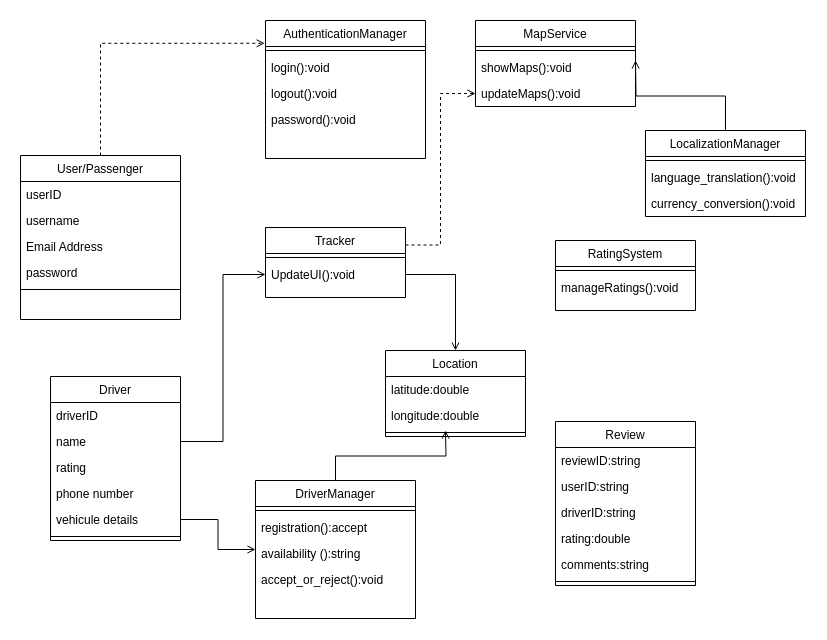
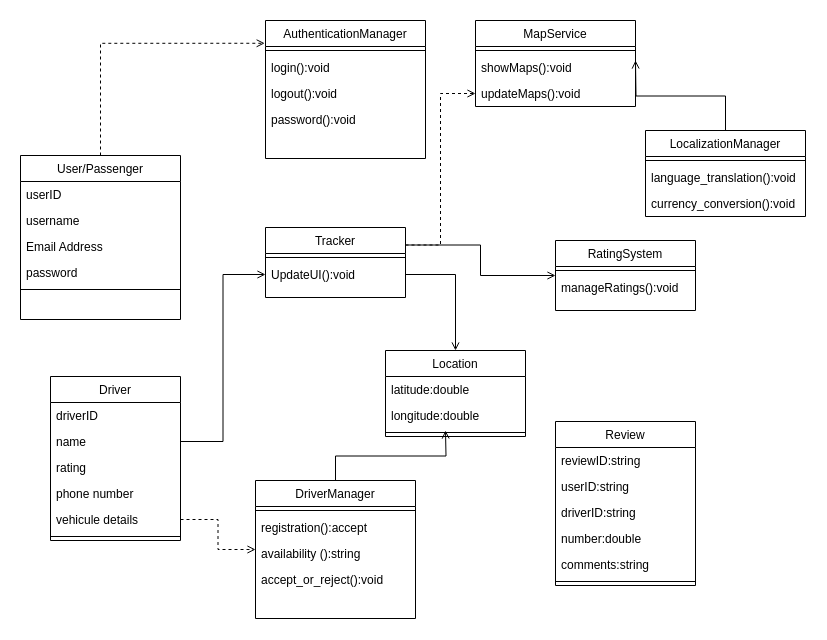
  <mxCell id="0" />
  <mxCell id="1" parent="0" />
  <mxCell id="2" value="Driver" style="swimlane;fontStyle=0;align=center;verticalAlign=top;childLayout=stackLayout;horizontal=1;startSize=26;horizontalStack=0;resizeParent=1;resizeLast=0;collapsible=1;marginBottom=0;rounded=0;shadow=0;strokeWidth=1;" vertex="1" parent="1"><mxGeometry x="50" y="376" width="130" height="164" as="geometry"><mxRectangle x="130" y="380" width="160" height="26" as="alternateBounds" /></mxGeometry></mxCell>
  <mxCell id="3" value="driverID" style="text;align=left;verticalAlign=top;spacingLeft=4;spacingRight=4;overflow=hidden;rotatable=0;points=[[0,0.5],[1,0.5]];portConstraint=eastwest;" vertex="1" parent="2"><mxGeometry y="26" width="130" height="26" as="geometry" /></mxCell>
  <mxCell id="4" value="name" style="text;align=left;verticalAlign=top;spacingLeft=4;spacingRight=4;overflow=hidden;rotatable=0;points=[[0,0.5],[1,0.5]];portConstraint=eastwest;rounded=0;shadow=0;html=0;" vertex="1" parent="2"><mxGeometry y="52" width="130" height="26" as="geometry" /></mxCell>
  <mxCell id="5" value="rating" style="text;align=left;verticalAlign=top;spacingLeft=4;spacingRight=4;overflow=hidden;rotatable=0;points=[[0,0.5],[1,0.5]];portConstraint=eastwest;rounded=0;shadow=0;html=0;" vertex="1" parent="2"><mxGeometry y="78" width="130" height="26" as="geometry" /></mxCell>
  <mxCell id="6" value="phone number" style="text;align=left;verticalAlign=top;spacingLeft=4;spacingRight=4;overflow=hidden;rotatable=0;points=[[0,0.5],[1,0.5]];portConstraint=eastwest;rounded=0;shadow=0;html=0;" vertex="1" parent="2"><mxGeometry y="104" width="130" height="26" as="geometry" /></mxCell>
  <mxCell id="7" value="vehicule details" style="text;align=left;verticalAlign=top;spacingLeft=4;spacingRight=4;overflow=hidden;rotatable=0;points=[[0,0.5],[1,0.5]];portConstraint=eastwest;rounded=0;shadow=0;html=0;" vertex="1" parent="2"><mxGeometry y="130" width="130" height="26" as="geometry" /></mxCell>
  <mxCell id="8" value="" style="line;html=1;strokeWidth=1;align=left;verticalAlign=middle;spacingTop=-1;spacingLeft=3;spacingRight=3;rotatable=0;labelPosition=right;points=[];portConstraint=eastwest;" vertex="1" parent="2"><mxGeometry y="156" width="130" height="8" as="geometry" /></mxCell>
  <mxCell id="9" value="User/Passenger" style="swimlane;fontStyle=0;align=center;verticalAlign=top;childLayout=stackLayout;horizontal=1;startSize=26;horizontalStack=0;resizeParent=1;resizeLast=0;collapsible=1;marginBottom=0;rounded=0;shadow=0;strokeWidth=1;" vertex="1" parent="1"><mxGeometry x="20" y="155" width="160" height="164" as="geometry"><mxRectangle x="230" y="140" width="160" height="26" as="alternateBounds" /></mxGeometry></mxCell>
  <mxCell id="10" value="userID" style="text;align=left;verticalAlign=top;spacingLeft=4;spacingRight=4;overflow=hidden;rotatable=0;points=[[0,0.5],[1,0.5]];portConstraint=eastwest;" vertex="1" parent="9"><mxGeometry y="26" width="160" height="26" as="geometry" /></mxCell>
  <mxCell id="11" value="username" style="text;align=left;verticalAlign=top;spacingLeft=4;spacingRight=4;overflow=hidden;rotatable=0;points=[[0,0.5],[1,0.5]];portConstraint=eastwest;rounded=0;shadow=0;html=0;" vertex="1" parent="9"><mxGeometry y="52" width="160" height="26" as="geometry" /></mxCell>
  <mxCell id="12" value="Email Address" style="text;align=left;verticalAlign=top;spacingLeft=4;spacingRight=4;overflow=hidden;rotatable=0;points=[[0,0.5],[1,0.5]];portConstraint=eastwest;rounded=0;shadow=0;html=0;" vertex="1" parent="9"><mxGeometry y="78" width="160" height="26" as="geometry" /></mxCell>
  <mxCell id="13" value="password" style="text;align=left;verticalAlign=top;spacingLeft=4;spacingRight=4;overflow=hidden;rotatable=0;points=[[0,0.5],[1,0.5]];portConstraint=eastwest;" vertex="1" parent="9"><mxGeometry y="104" width="160" height="26" as="geometry" /></mxCell>
  <mxCell id="14" value="" style="line;html=1;strokeWidth=1;align=left;verticalAlign=middle;spacingTop=-1;spacingLeft=3;spacingRight=3;rotatable=0;labelPosition=right;points=[];portConstraint=eastwest;" vertex="1" parent="9"><mxGeometry y="130" width="160" height="8" as="geometry" /></mxCell>
  <mxCell id="15" value="AuthenticationManager" style="swimlane;fontStyle=0;align=center;verticalAlign=top;childLayout=stackLayout;horizontal=1;startSize=26;horizontalStack=0;resizeParent=1;resizeLast=0;collapsible=1;marginBottom=0;rounded=0;shadow=0;strokeWidth=1;" vertex="1" parent="1"><mxGeometry x="265" y="20" width="160" height="138" as="geometry"><mxRectangle x="340" y="380" width="170" height="26" as="alternateBounds" /></mxGeometry></mxCell>
  <mxCell id="16" value="" style="line;html=1;strokeWidth=1;align=left;verticalAlign=middle;spacingTop=-1;spacingLeft=3;spacingRight=3;rotatable=0;labelPosition=right;points=[];portConstraint=eastwest;" vertex="1" parent="15"><mxGeometry y="26" width="160" height="8" as="geometry" /></mxCell>
  <mxCell id="17" value="login():void" style="text;align=left;verticalAlign=top;spacingLeft=4;spacingRight=4;overflow=hidden;rotatable=0;points=[[0,0.5],[1,0.5]];portConstraint=eastwest;" vertex="1" parent="15"><mxGeometry y="34" width="160" height="26" as="geometry" /></mxCell>
  <mxCell id="18" value="logout():void" style="text;align=left;verticalAlign=top;spacingLeft=4;spacingRight=4;overflow=hidden;rotatable=0;points=[[0,0.5],[1,0.5]];portConstraint=eastwest;" vertex="1" parent="15"><mxGeometry y="60" width="160" height="26" as="geometry" /></mxCell>
  <mxCell id="19" value="password():void" style="text;align=left;verticalAlign=top;spacingLeft=4;spacingRight=4;overflow=hidden;rotatable=0;points=[[0,0.5],[1,0.5]];portConstraint=eastwest;" vertex="1" parent="15"><mxGeometry y="86" width="160" height="26" as="geometry" /></mxCell>
  <mxCell id="20" style="edgeStyle=orthogonalEdgeStyle;rounded=0;orthogonalLoop=1;jettySize=auto;html=1;exitX=0.5;exitY=0;exitDx=0;exitDy=0;endArrow=open;endFill=0;" edge="1" parent="1" source="21"><mxGeometry relative="1" as="geometry"><mxPoint x="445" y="430" as="targetPoint" /></mxGeometry></mxCell>
  <mxCell id="21" value="DriverManager" style="swimlane;fontStyle=0;align=center;verticalAlign=top;childLayout=stackLayout;horizontal=1;startSize=26;horizontalStack=0;resizeParent=1;resizeLast=0;collapsible=1;marginBottom=0;rounded=0;shadow=0;strokeWidth=1;" vertex="1" parent="1"><mxGeometry x="255" y="480" width="160" height="138" as="geometry"><mxRectangle x="340" y="380" width="170" height="26" as="alternateBounds" /></mxGeometry></mxCell>
  <mxCell id="22" value="" style="line;html=1;strokeWidth=1;align=left;verticalAlign=middle;spacingTop=-1;spacingLeft=3;spacingRight=3;rotatable=0;labelPosition=right;points=[];portConstraint=eastwest;" vertex="1" parent="21"><mxGeometry y="26" width="160" height="8" as="geometry" /></mxCell>
  <mxCell id="23" value="registration():accept" style="text;align=left;verticalAlign=top;spacingLeft=4;spacingRight=4;overflow=hidden;rotatable=0;points=[[0,0.5],[1,0.5]];portConstraint=eastwest;" vertex="1" parent="21"><mxGeometry y="34" width="160" height="26" as="geometry" /></mxCell>
  <mxCell id="24" value="availability ():string" style="text;align=left;verticalAlign=top;spacingLeft=4;spacingRight=4;overflow=hidden;rotatable=0;points=[[0,0.5],[1,0.5]];portConstraint=eastwest;" vertex="1" parent="21"><mxGeometry y="60" width="160" height="26" as="geometry" /></mxCell>
  <mxCell id="25" value="accept_or_reject():void" style="text;align=left;verticalAlign=top;spacingLeft=4;spacingRight=4;overflow=hidden;rotatable=0;points=[[0,0.5],[1,0.5]];portConstraint=eastwest;" vertex="1" parent="21"><mxGeometry y="86" width="160" height="26" as="geometry" /></mxCell>
  <mxCell id="26" value="Location" style="swimlane;fontStyle=0;align=center;verticalAlign=top;childLayout=stackLayout;horizontal=1;startSize=26;horizontalStack=0;resizeParent=1;resizeLast=0;collapsible=1;marginBottom=0;rounded=0;shadow=0;strokeWidth=1;" vertex="1" parent="1"><mxGeometry x="385" y="350" width="140" height="86" as="geometry"><mxRectangle x="340" y="380" width="170" height="26" as="alternateBounds" /></mxGeometry></mxCell>
  <mxCell id="27" value="latitude:double" style="text;align=left;verticalAlign=top;spacingLeft=4;spacingRight=4;overflow=hidden;rotatable=0;points=[[0,0.5],[1,0.5]];portConstraint=eastwest;" vertex="1" parent="26"><mxGeometry y="26" width="140" height="26" as="geometry" /></mxCell>
  <mxCell id="28" value="longitude:double" style="text;align=left;verticalAlign=top;spacingLeft=4;spacingRight=4;overflow=hidden;rotatable=0;points=[[0,0.5],[1,0.5]];portConstraint=eastwest;" vertex="1" parent="26"><mxGeometry y="52" width="140" height="26" as="geometry" /></mxCell>
  <mxCell id="29" value="" style="line;html=1;strokeWidth=1;align=left;verticalAlign=middle;spacingTop=-1;spacingLeft=3;spacingRight=3;rotatable=0;labelPosition=right;points=[];portConstraint=eastwest;" vertex="1" parent="26"><mxGeometry y="78" width="140" height="8" as="geometry" /></mxCell>
  <mxCell id="30" style="edgeStyle=orthogonalEdgeStyle;rounded=0;orthogonalLoop=1;jettySize=auto;html=1;exitX=1;exitY=0.25;exitDx=0;exitDy=0;endArrow=open;endFill=0;dashed=1;" edge="1" parent="1" source="32" target="53"><mxGeometry relative="1" as="geometry" /></mxCell>
+ <mxCell id="31" style="edgeStyle=orthogonalEdgeStyle;rounded=0;orthogonalLoop=1;jettySize=auto;html=1;exitX=1;exitY=0.25;exitDx=0;exitDy=0;entryX=0;entryY=0.5;entryDx=0;entryDy=0;endArrow=open;endFill=0;" edge="1" parent="1" source="32" target="42"><mxGeometry relative="1" as="geometry" /></mxCell>
  <mxCell id="32" value="Tracker" style="swimlane;fontStyle=0;align=center;verticalAlign=top;childLayout=stackLayout;horizontal=1;startSize=26;horizontalStack=0;resizeParent=1;resizeLast=0;collapsible=1;marginBottom=0;rounded=0;shadow=0;strokeWidth=1;" vertex="1" parent="1"><mxGeometry x="265" y="227" width="140" height="70" as="geometry"><mxRectangle x="340" y="380" width="170" height="26" as="alternateBounds" /></mxGeometry></mxCell>
  <mxCell id="33" value="" style="line;html=1;strokeWidth=1;align=left;verticalAlign=middle;spacingTop=-1;spacingLeft=3;spacingRight=3;rotatable=0;labelPosition=right;points=[];portConstraint=eastwest;" vertex="1" parent="32"><mxGeometry y="26" width="140" height="8" as="geometry" /></mxCell>
  <mxCell id="34" value="UpdateUI():void" style="text;align=left;verticalAlign=top;spacingLeft=4;spacingRight=4;overflow=hidden;rotatable=0;points=[[0,0.5],[1,0.5]];portConstraint=eastwest;" vertex="1" parent="32"><mxGeometry y="34" width="140" height="26" as="geometry" /></mxCell>
  <mxCell id="35" value="Review" style="swimlane;fontStyle=0;align=center;verticalAlign=top;childLayout=stackLayout;horizontal=1;startSize=26;horizontalStack=0;resizeParent=1;resizeLast=0;collapsible=1;marginBottom=0;rounded=0;shadow=0;strokeWidth=1;" vertex="1" parent="1"><mxGeometry x="555" y="421" width="140" height="164" as="geometry"><mxRectangle x="340" y="380" width="170" height="26" as="alternateBounds" /></mxGeometry></mxCell>
  <mxCell id="36" value="reviewID:string" style="text;align=left;verticalAlign=top;spacingLeft=4;spacingRight=4;overflow=hidden;rotatable=0;points=[[0,0.5],[1,0.5]];portConstraint=eastwest;" vertex="1" parent="35"><mxGeometry y="26" width="140" height="26" as="geometry" /></mxCell>
  <mxCell id="37" value="userID:string" style="text;align=left;verticalAlign=top;spacingLeft=4;spacingRight=4;overflow=hidden;rotatable=0;points=[[0,0.5],[1,0.5]];portConstraint=eastwest;" vertex="1" parent="35"><mxGeometry y="52" width="140" height="26" as="geometry" /></mxCell>
  <mxCell id="38" value="driverID:string" style="text;align=left;verticalAlign=top;spacingLeft=4;spacingRight=4;overflow=hidden;rotatable=0;points=[[0,0.5],[1,0.5]];portConstraint=eastwest;" vertex="1" parent="35"><mxGeometry y="78" width="140" height="26" as="geometry" /></mxCell>
- <mxCell id="39" value="rating:double" style="text;align=left;verticalAlign=top;spacingLeft=4;spacingRight=4;overflow=hidden;rotatable=0;points=[[0,0.5],[1,0.5]];portConstraint=eastwest;" vertex="1" parent="35"><mxGeometry y="104" width="140" height="26" as="geometry" /></mxCell>
+ <mxCell id="39" value="number:double" style="text;align=left;verticalAlign=top;spacingLeft=4;spacingRight=4;overflow=hidden;rotatable=0;points=[[0,0.5],[1,0.5]];portConstraint=eastwest;" vertex="1" parent="35"><mxGeometry y="104" width="140" height="26" as="geometry" /></mxCell>
  <mxCell id="40" value="comments:string" style="text;align=left;verticalAlign=top;spacingLeft=4;spacingRight=4;overflow=hidden;rotatable=0;points=[[0,0.5],[1,0.5]];portConstraint=eastwest;" vertex="1" parent="35"><mxGeometry y="130" width="140" height="26" as="geometry" /></mxCell>
  <mxCell id="41" value="" style="line;html=1;strokeWidth=1;align=left;verticalAlign=middle;spacingTop=-1;spacingLeft=3;spacingRight=3;rotatable=0;labelPosition=right;points=[];portConstraint=eastwest;" vertex="1" parent="35"><mxGeometry y="156" width="140" height="8" as="geometry" /></mxCell>
  <mxCell id="42" value="RatingSystem" style="swimlane;fontStyle=0;align=center;verticalAlign=top;childLayout=stackLayout;horizontal=1;startSize=26;horizontalStack=0;resizeParent=1;resizeLast=0;collapsible=1;marginBottom=0;rounded=0;shadow=0;strokeWidth=1;" vertex="1" parent="1"><mxGeometry x="555" y="240" width="140" height="70" as="geometry"><mxRectangle x="340" y="380" width="170" height="26" as="alternateBounds" /></mxGeometry></mxCell>
  <mxCell id="43" value="" style="line;html=1;strokeWidth=1;align=left;verticalAlign=middle;spacingTop=-1;spacingLeft=3;spacingRight=3;rotatable=0;labelPosition=right;points=[];portConstraint=eastwest;" vertex="1" parent="42"><mxGeometry y="26" width="140" height="8" as="geometry" /></mxCell>
  <mxCell id="44" value="manageRatings():void" style="text;align=left;verticalAlign=top;spacingLeft=4;spacingRight=4;overflow=hidden;rotatable=0;points=[[0,0.5],[1,0.5]];portConstraint=eastwest;" vertex="1" parent="42"><mxGeometry y="34" width="140" height="26" as="geometry" /></mxCell>
  <mxCell id="45" style="edgeStyle=orthogonalEdgeStyle;rounded=0;orthogonalLoop=1;jettySize=auto;html=1;exitX=0.5;exitY=0;exitDx=0;exitDy=0;endArrow=open;endFill=0;" edge="1" parent="1" source="46"><mxGeometry relative="1" as="geometry"><mxPoint x="635" y="60" as="targetPoint" /></mxGeometry></mxCell>
  <mxCell id="46" value="LocalizationManager" style="swimlane;fontStyle=0;align=center;verticalAlign=top;childLayout=stackLayout;horizontal=1;startSize=26;horizontalStack=0;resizeParent=1;resizeLast=0;collapsible=1;marginBottom=0;rounded=0;shadow=0;strokeWidth=1;" vertex="1" parent="1"><mxGeometry x="645" y="130" width="160" height="86" as="geometry"><mxRectangle x="340" y="380" width="170" height="26" as="alternateBounds" /></mxGeometry></mxCell>
  <mxCell id="47" value="" style="line;html=1;strokeWidth=1;align=left;verticalAlign=middle;spacingTop=-1;spacingLeft=3;spacingRight=3;rotatable=0;labelPosition=right;points=[];portConstraint=eastwest;" vertex="1" parent="46"><mxGeometry y="26" width="160" height="8" as="geometry" /></mxCell>
  <mxCell id="48" value="language_translation():void" style="text;align=left;verticalAlign=top;spacingLeft=4;spacingRight=4;overflow=hidden;rotatable=0;points=[[0,0.5],[1,0.5]];portConstraint=eastwest;" vertex="1" parent="46"><mxGeometry y="34" width="160" height="26" as="geometry" /></mxCell>
  <mxCell id="49" value=" currency_conversion():void" style="text;align=left;verticalAlign=top;spacingLeft=4;spacingRight=4;overflow=hidden;rotatable=0;points=[[0,0.5],[1,0.5]];portConstraint=eastwest;" vertex="1" parent="46"><mxGeometry y="60" width="160" height="26" as="geometry" /></mxCell>
  <mxCell id="50" value="MapService" style="swimlane;fontStyle=0;align=center;verticalAlign=top;childLayout=stackLayout;horizontal=1;startSize=26;horizontalStack=0;resizeParent=1;resizeLast=0;collapsible=1;marginBottom=0;rounded=0;shadow=0;strokeWidth=1;" vertex="1" parent="1"><mxGeometry x="475" y="20" width="160" height="86" as="geometry"><mxRectangle x="340" y="380" width="170" height="26" as="alternateBounds" /></mxGeometry></mxCell>
  <mxCell id="51" value="" style="line;html=1;strokeWidth=1;align=left;verticalAlign=middle;spacingTop=-1;spacingLeft=3;spacingRight=3;rotatable=0;labelPosition=right;points=[];portConstraint=eastwest;" vertex="1" parent="50"><mxGeometry y="26" width="160" height="8" as="geometry" /></mxCell>
  <mxCell id="52" value="showMaps():void" style="text;align=left;verticalAlign=top;spacingLeft=4;spacingRight=4;overflow=hidden;rotatable=0;points=[[0,0.5],[1,0.5]];portConstraint=eastwest;" vertex="1" parent="50"><mxGeometry y="34" width="160" height="26" as="geometry" /></mxCell>
  <mxCell id="53" value=" updateMaps():void" style="text;align=left;verticalAlign=top;spacingLeft=4;spacingRight=4;overflow=hidden;rotatable=0;points=[[0,0.5],[1,0.5]];portConstraint=eastwest;" vertex="1" parent="50"><mxGeometry y="60" width="160" height="26" as="geometry" /></mxCell>
  <mxCell id="54" style="edgeStyle=orthogonalEdgeStyle;rounded=0;orthogonalLoop=1;jettySize=auto;html=1;exitX=1;exitY=0.5;exitDx=0;exitDy=0;endArrow=open;endFill=0;" edge="1" parent="1" source="4" target="34"><mxGeometry relative="1" as="geometry" /></mxCell>
- <mxCell id="55" style="edgeStyle=orthogonalEdgeStyle;rounded=0;orthogonalLoop=1;jettySize=auto;html=1;exitX=1;exitY=0.5;exitDx=0;exitDy=0;entryX=0;entryY=0.5;entryDx=0;entryDy=0;endArrow=open;endFill=0;dashed=0;" edge="1" parent="1" source="7" target="21"><mxGeometry relative="1" as="geometry" /></mxCell>
+ <mxCell id="55" style="edgeStyle=orthogonalEdgeStyle;rounded=0;orthogonalLoop=1;jettySize=auto;html=1;exitX=1;exitY=0.5;exitDx=0;exitDy=0;entryX=0;entryY=0.5;entryDx=0;entryDy=0;endArrow=open;endFill=0;dashed=1;" edge="1" parent="1" source="7" target="21"><mxGeometry relative="1" as="geometry" /></mxCell>
  <mxCell id="56" style="edgeStyle=orthogonalEdgeStyle;rounded=0;orthogonalLoop=1;jettySize=auto;html=1;exitX=0.5;exitY=0;exitDx=0;exitDy=0;entryX=-0.005;entryY=0.165;entryDx=0;entryDy=0;entryPerimeter=0;endArrow=open;endFill=0;dashed=1;" edge="1" parent="1" source="9" target="15"><mxGeometry relative="1" as="geometry" /></mxCell>
  <mxCell id="57" style="edgeStyle=orthogonalEdgeStyle;rounded=0;orthogonalLoop=1;jettySize=auto;html=1;exitX=1;exitY=0.5;exitDx=0;exitDy=0;endArrow=open;endFill=0;" edge="1" parent="1" source="34" target="26"><mxGeometry relative="1" as="geometry" /></mxCell>
